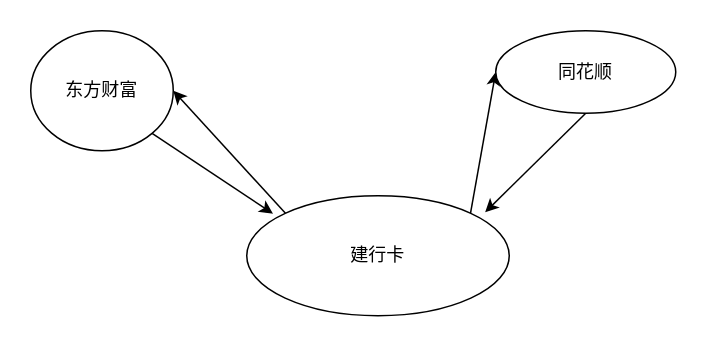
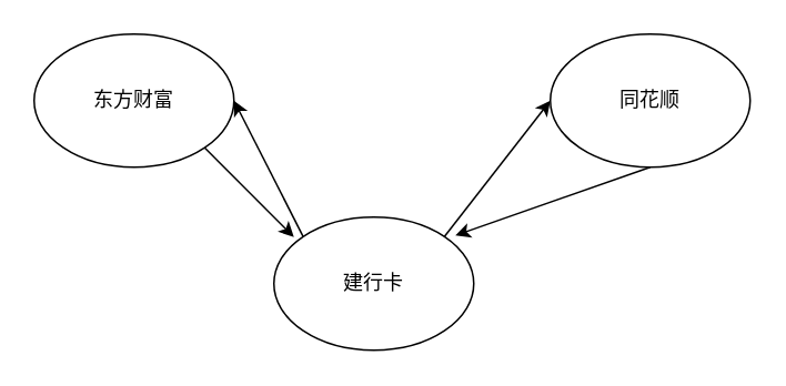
  <mxCell id="0" />
  <mxCell id="1" parent="0" />
  <mxCell id="2" style="rounded=0;orthogonalLoop=1;jettySize=auto;html=1;exitX=0;exitY=0;exitDx=0;exitDy=0;entryX=1;entryY=0.5;entryDx=0;entryDy=0;" edge="1" parent="1" source="4" target="6"><mxGeometry relative="1" as="geometry" /></mxCell>
  <mxCell id="3" style="rounded=0;orthogonalLoop=1;jettySize=auto;html=1;exitX=1;exitY=0;exitDx=0;exitDy=0;entryX=0;entryY=0.5;entryDx=0;entryDy=0;" edge="1" parent="1" source="4" target="8"><mxGeometry relative="1" as="geometry" /></mxCell>
- <mxCell id="4" value="建行卡" style="ellipse;whiteSpace=wrap;html=1;" vertex="1" parent="1"><mxGeometry x="164" y="130" width="175" height="80" as="geometry" /></mxCell>
+ <mxCell id="4" value="建行卡" style="ellipse;whiteSpace=wrap;html=1;" vertex="1" parent="1"><mxGeometry x="164" y="130" width="120" height="80" as="geometry" /></mxCell>
  <mxCell id="5" style="rounded=0;orthogonalLoop=1;jettySize=auto;html=1;exitX=1;exitY=1;exitDx=0;exitDy=0;entryX=0.1;entryY=0.15;entryDx=0;entryDy=0;entryPerimeter=0;" edge="1" parent="1" source="6" target="4"><mxGeometry relative="1" as="geometry" /></mxCell>
- <mxCell id="6" value="东方财富" style="ellipse;whiteSpace=wrap;html=1;" vertex="1" parent="1"><mxGeometry x="20" y="20" width="95" height="80" as="geometry" /></mxCell>
+ <mxCell id="6" value="东方财富" style="ellipse;whiteSpace=wrap;html=1;" vertex="1" parent="1"><mxGeometry x="20" y="20" width="120" height="80" as="geometry" /></mxCell>
  <mxCell id="7" style="rounded=0;orthogonalLoop=1;jettySize=auto;html=1;exitX=0.5;exitY=1;exitDx=0;exitDy=0;entryX=0.908;entryY=0.138;entryDx=0;entryDy=0;entryPerimeter=0;" edge="1" parent="1" source="8" target="4"><mxGeometry relative="1" as="geometry" /></mxCell>
- <mxCell id="8" value="同花顺" style="ellipse;whiteSpace=wrap;html=1;" vertex="1" parent="1"><mxGeometry x="330" y="20" width="120" height="55" as="geometry" /></mxCell>
+ <mxCell id="8" value="同花顺" style="ellipse;whiteSpace=wrap;html=1;" vertex="1" parent="1"><mxGeometry x="330" y="20" width="120" height="80" as="geometry" /></mxCell>
